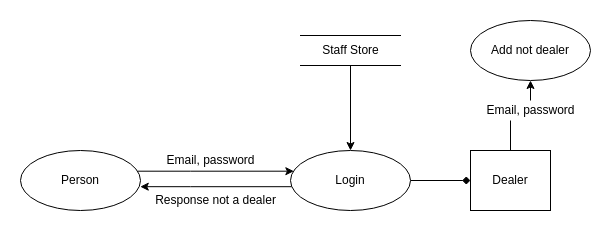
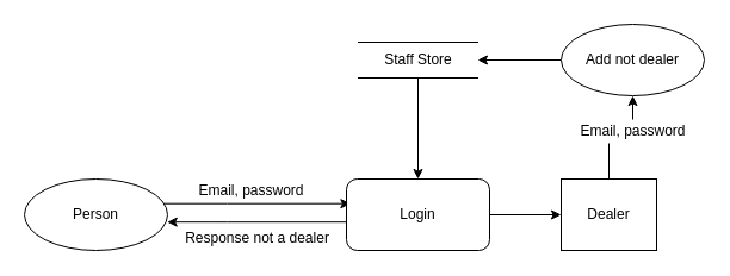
  <mxCell id="0" />
  <mxCell id="1" parent="0" />
  <mxCell id="2" style="edgeStyle=orthogonalEdgeStyle;rounded=0;orthogonalLoop=1;jettySize=auto;html=1;entryX=0.028;entryY=0.345;entryDx=0;entryDy=0;entryPerimeter=0;" parent="1" source="3" target="6" edge="1"><mxGeometry relative="1" as="geometry"><Array as="points"><mxPoint x="190" y="171" /></Array></mxGeometry></mxCell>
  <mxCell id="3" value="Person" style="ellipse;whiteSpace=wrap;html=1;" parent="1" vertex="1"><mxGeometry x="20" y="150" width="120" height="60" as="geometry" /></mxCell>
  <mxCell id="4" style="edgeStyle=orthogonalEdgeStyle;rounded=0;orthogonalLoop=1;jettySize=auto;html=1;entryX=0.998;entryY=0.603;entryDx=0;entryDy=0;entryPerimeter=0;" parent="1" source="6" target="3" edge="1"><mxGeometry relative="1" as="geometry"><Array as="points"><mxPoint x="190" y="186" /></Array></mxGeometry></mxCell>
- <mxCell id="5" style="edgeStyle=orthogonalEdgeStyle;rounded=0;orthogonalLoop=1;jettySize=auto;html=1;entryX=0;entryY=0.5;entryDx=0;entryDy=0;endArrow=diamond;" parent="1" source="6" target="10" edge="1"><mxGeometry relative="1" as="geometry"><mxPoint x="470" y="180" as="targetPoint" /></mxGeometry></mxCell>
- <mxCell id="6" value="Login" style="ellipse;whiteSpace=wrap;html=1;" parent="1" vertex="1"><mxGeometry x="290" y="150" width="120" height="60" as="geometry" /></mxCell>
+ <mxCell id="5" style="edgeStyle=orthogonalEdgeStyle;rounded=0;orthogonalLoop=1;jettySize=auto;html=1;entryX=0;entryY=0.5;entryDx=0;entryDy=0;" parent="1" source="6" target="10" edge="1"><mxGeometry relative="1" as="geometry"><mxPoint x="470" y="180" as="targetPoint" /></mxGeometry></mxCell>
+ <mxCell id="6" value="Login" style="whiteSpace=wrap;html=1;rounded=1;" parent="1" vertex="1"><mxGeometry x="290" y="150" width="120" height="60" as="geometry" /></mxCell>
  <mxCell id="7" style="edgeStyle=orthogonalEdgeStyle;rounded=0;orthogonalLoop=1;jettySize=auto;html=1;entryX=0.5;entryY=0;entryDx=0;entryDy=0;" parent="1" source="8" target="6" edge="1"><mxGeometry relative="1" as="geometry" /></mxCell>
  <mxCell id="8" value="Staff Store" style="html=1;dashed=0;whitespace=wrap;shape=partialRectangle;right=0;left=0;" parent="1" vertex="1"><mxGeometry x="300" y="35" width="100" height="30" as="geometry" /></mxCell>
  <mxCell id="9" style="edgeStyle=orthogonalEdgeStyle;rounded=0;orthogonalLoop=1;jettySize=auto;html=1;entryX=0.5;entryY=1;entryDx=0;entryDy=0;" parent="1" source="10" target="14" edge="1"><mxGeometry relative="1" as="geometry" /></mxCell>
  <mxCell id="10" value="Dealer" style="rounded=0;whiteSpace=wrap;html=1;" parent="1" vertex="1"><mxGeometry x="470" y="150" width="80" height="60" as="geometry" /></mxCell>
  <mxCell id="11" value="Email, password" style="text;html=1;align=center;verticalAlign=middle;resizable=0;points=[];autosize=1;strokeColor=none;fillColor=none;" parent="1" vertex="1"><mxGeometry x="160" y="150" width="100" height="20" as="geometry" /></mxCell>
  <mxCell id="12" value="Response not a dealer" style="text;html=1;align=center;verticalAlign=middle;resizable=0;points=[];autosize=1;strokeColor=none;fillColor=none;" parent="1" vertex="1"><mxGeometry x="145" y="190" width="140" height="20" as="geometry" /></mxCell>
+ <mxCell id="13" style="edgeStyle=orthogonalEdgeStyle;rounded=0;orthogonalLoop=1;jettySize=auto;html=1;entryX=1;entryY=0.5;entryDx=0;entryDy=0;" parent="1" source="14" target="8" edge="1"><mxGeometry relative="1" as="geometry" /></mxCell>
  <mxCell id="14" value="Add not dealer" style="ellipse;whiteSpace=wrap;html=1;" parent="1" vertex="1"><mxGeometry x="470" y="20" width="120" height="60" as="geometry" /></mxCell>
  <mxCell id="15" value="Email, password" style="text;html=1;align=center;verticalAlign=middle;resizable=0;points=[];autosize=1;strokeColor=none;fillColor=default;" parent="1" vertex="1"><mxGeometry x="480" y="100" width="100" height="20" as="geometry" /></mxCell>
